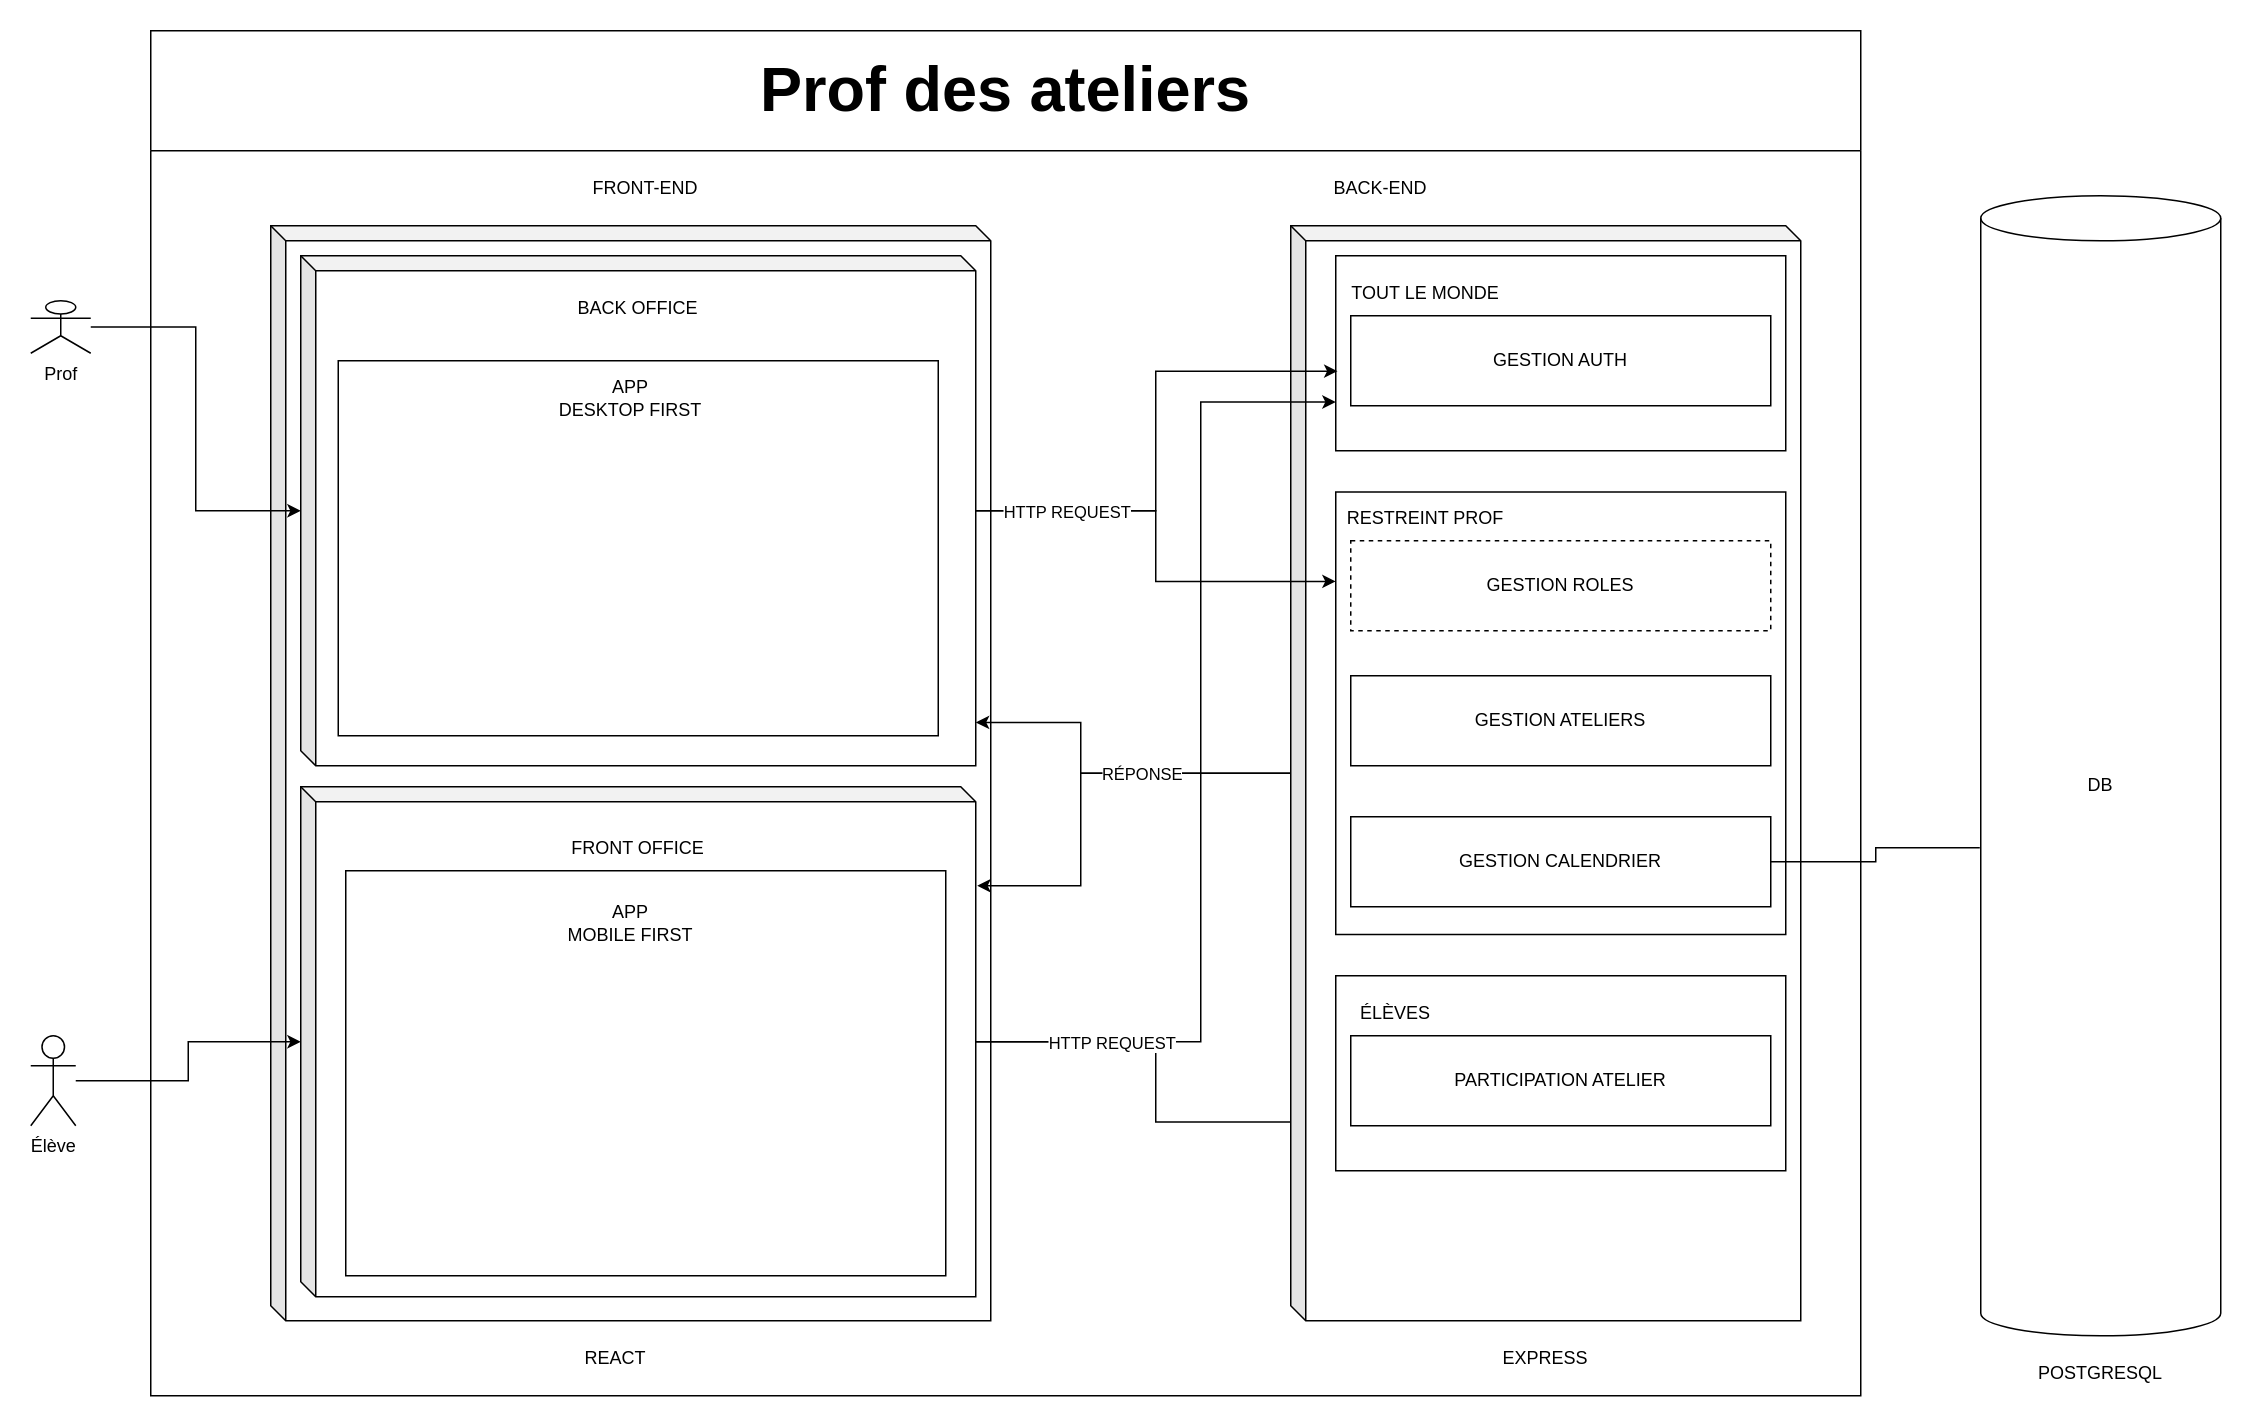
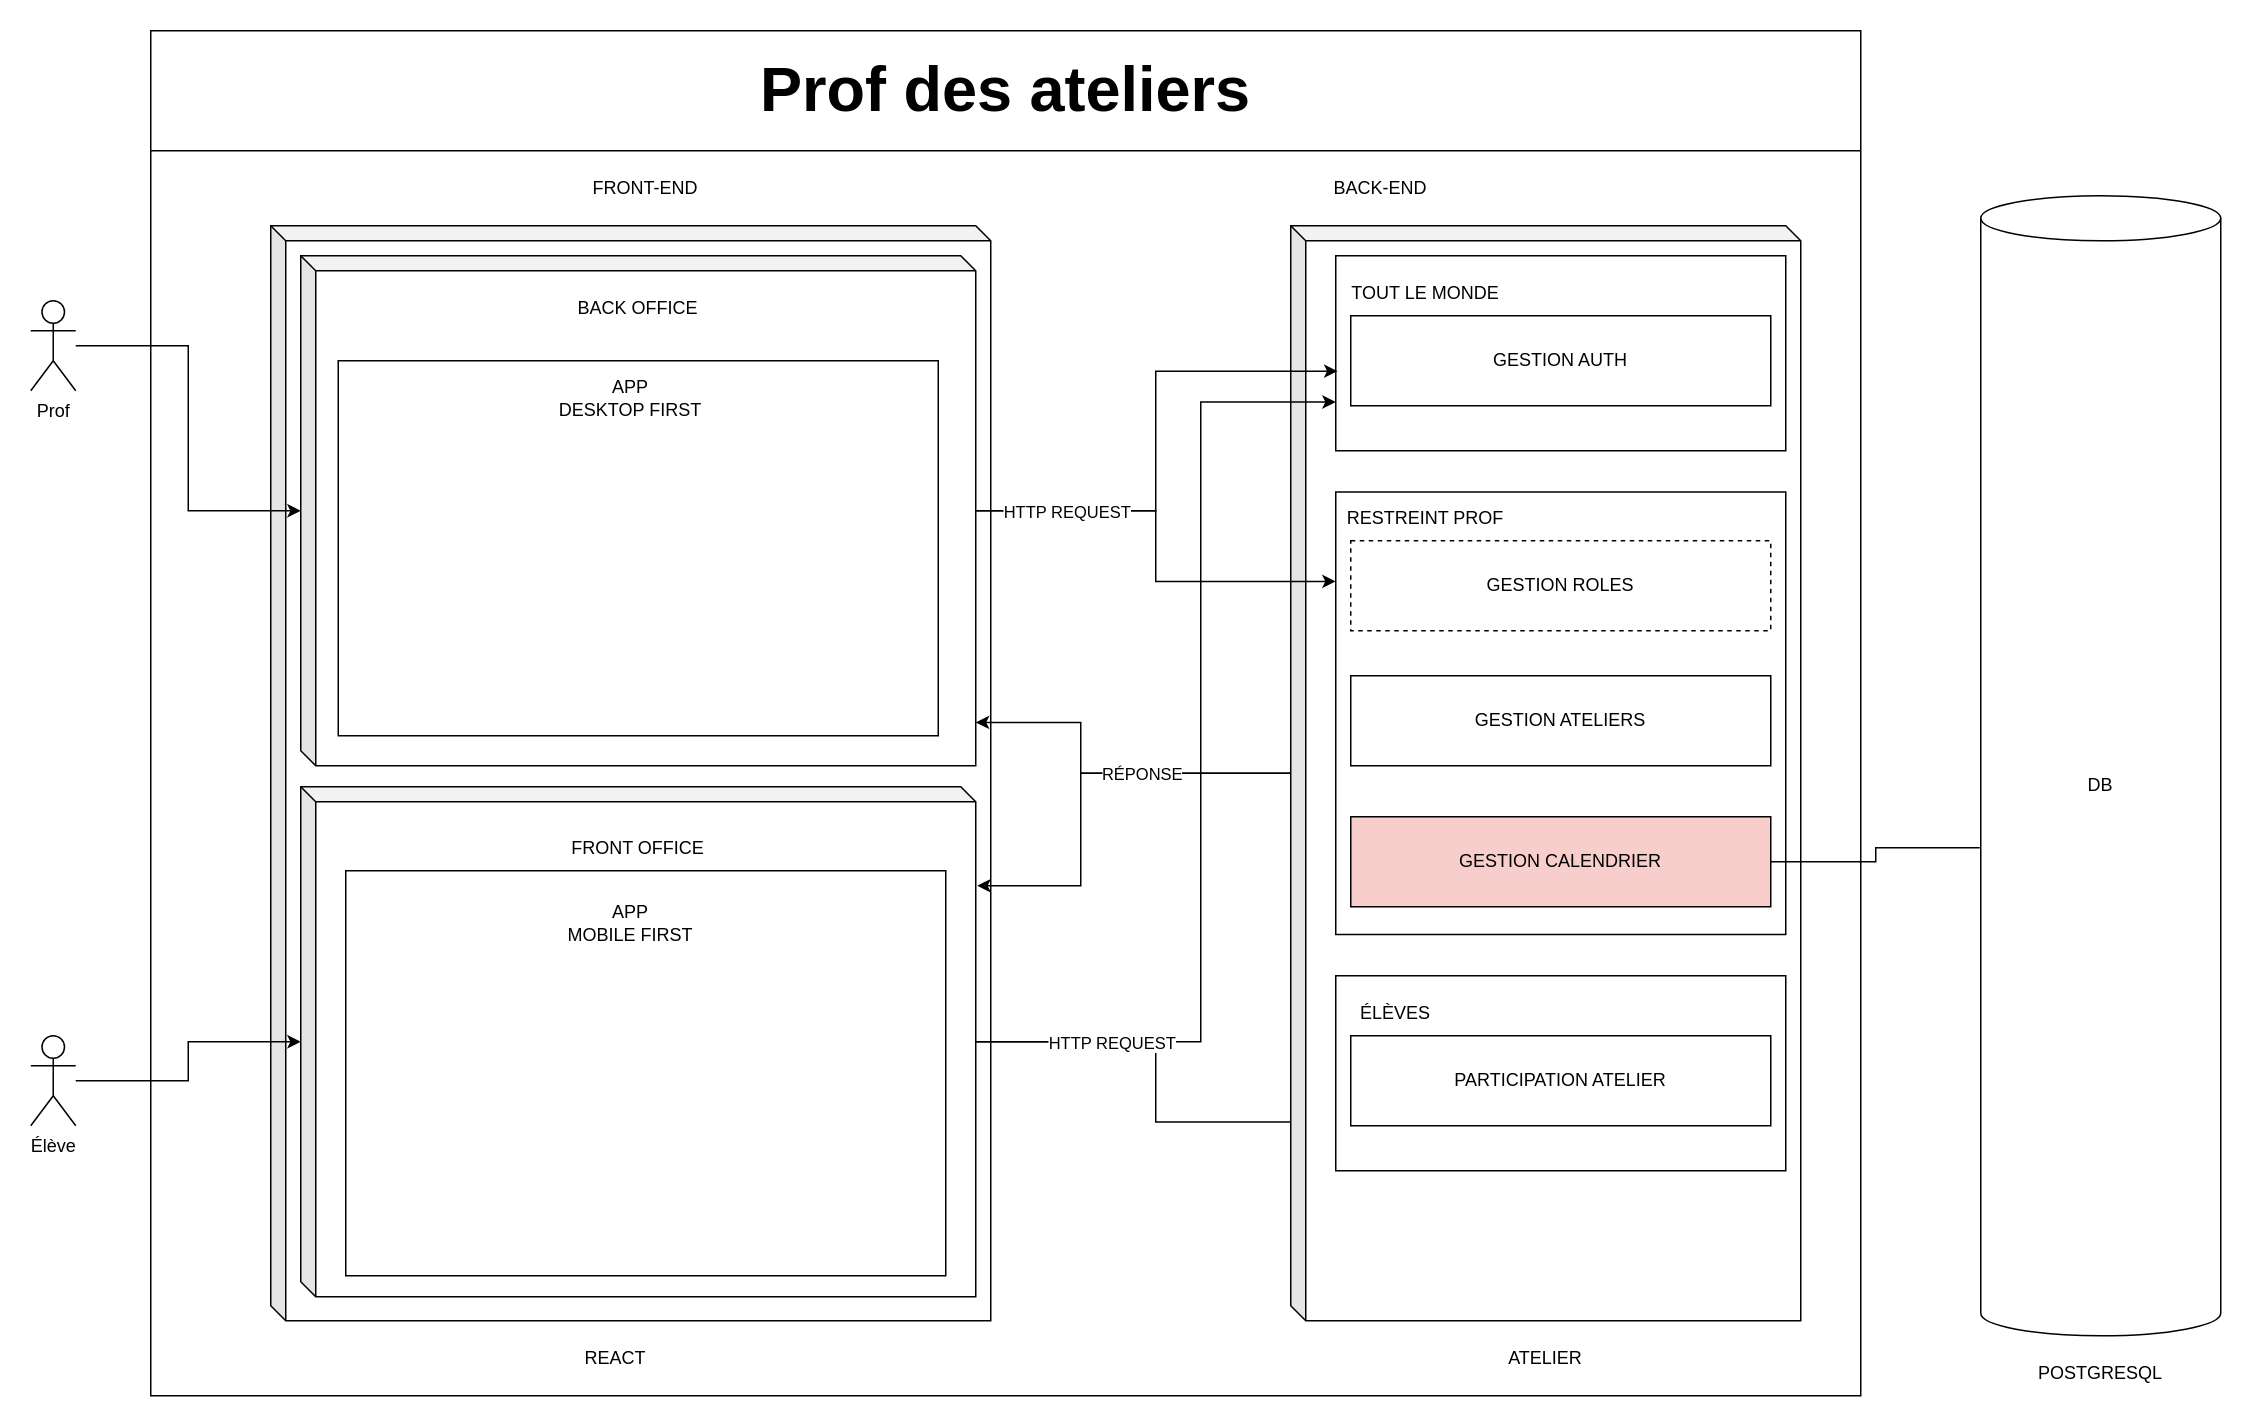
  <mxCell id="0" />
  <mxCell id="1" parent="0" />
  <mxCell id="2" value="&lt;font style=&quot;font-size: 42px;&quot;&gt;Prof des ateliers&lt;/font&gt;" style="swimlane;whiteSpace=wrap;html=1;startSize=80;" vertex="1" parent="1"><mxGeometry x="100" y="20" width="1140" height="910" as="geometry" /></mxCell>
  <mxCell id="3" value="" style="shape=cube;whiteSpace=wrap;html=1;boundedLbl=1;backgroundOutline=1;darkOpacity=0.05;darkOpacity2=0.1;size=10;" vertex="1" parent="2"><mxGeometry x="80" y="130" width="480" height="730" as="geometry" /></mxCell>
  <mxCell id="4" value="FRONT-END" style="text;html=1;strokeColor=none;fillColor=none;align=center;verticalAlign=middle;whiteSpace=wrap;rounded=0;" vertex="1" parent="2"><mxGeometry x="260" y="90" width="140" height="30" as="geometry" /></mxCell>
  <mxCell id="5" value="" style="shape=cube;whiteSpace=wrap;html=1;boundedLbl=1;backgroundOutline=1;darkOpacity=0.05;darkOpacity2=0.1;size=10;" vertex="1" parent="2"><mxGeometry x="100" y="150" width="450" height="340" as="geometry" /></mxCell>
  <mxCell id="6" value="BACK OFFICE" style="text;html=1;strokeColor=none;fillColor=none;align=center;verticalAlign=middle;whiteSpace=wrap;rounded=0;" vertex="1" parent="2"><mxGeometry x="275" y="170" width="100" height="30" as="geometry" /></mxCell>
  <mxCell id="7" style="edgeStyle=orthogonalEdgeStyle;rounded=0;orthogonalLoop=1;jettySize=auto;html=1;entryX=0;entryY=0.75;entryDx=0;entryDy=0;" edge="1" parent="2" source="8" target="31"><mxGeometry relative="1" as="geometry" /></mxCell>
  <mxCell id="8" value="" style="shape=cube;whiteSpace=wrap;html=1;boundedLbl=1;backgroundOutline=1;darkOpacity=0.05;darkOpacity2=0.1;size=10;" vertex="1" parent="2"><mxGeometry x="100" y="504" width="450" height="340" as="geometry" /></mxCell>
  <mxCell id="9" value="FRONT OFFICE" style="text;html=1;strokeColor=none;fillColor=none;align=center;verticalAlign=middle;whiteSpace=wrap;rounded=0;" vertex="1" parent="2"><mxGeometry x="275" y="530" width="100" height="30" as="geometry" /></mxCell>
  <mxCell id="10" value="" style="rounded=0;whiteSpace=wrap;html=1;" vertex="1" parent="2"><mxGeometry x="130" y="560" width="400" height="270" as="geometry" /></mxCell>
  <mxCell id="11" value="" style="rounded=0;whiteSpace=wrap;html=1;" vertex="1" parent="2"><mxGeometry x="125" y="220" width="400" height="250" as="geometry" /></mxCell>
  <mxCell id="12" value="" style="shape=cube;whiteSpace=wrap;html=1;boundedLbl=1;backgroundOutline=1;darkOpacity=0.05;darkOpacity2=0.1;size=10;" vertex="1" parent="2"><mxGeometry x="760" y="130" width="340" height="730" as="geometry" /></mxCell>
  <mxCell id="13" value="BACK-END" style="text;html=1;strokeColor=none;fillColor=none;align=center;verticalAlign=middle;whiteSpace=wrap;rounded=0;" vertex="1" parent="2"><mxGeometry x="750" y="90" width="140" height="30" as="geometry" /></mxCell>
  <mxCell id="14" value="REACT" style="text;html=1;strokeColor=none;fillColor=none;align=center;verticalAlign=middle;whiteSpace=wrap;rounded=0;" vertex="1" parent="2"><mxGeometry x="240" y="870" width="140" height="30" as="geometry" /></mxCell>
- <mxCell id="15" value="EXPRESS" style="text;html=1;strokeColor=none;fillColor=none;align=center;verticalAlign=middle;whiteSpace=wrap;rounded=0;" vertex="1" parent="2"><mxGeometry x="860" y="870" width="140" height="30" as="geometry" /></mxCell>
+ <mxCell id="15" value="ATELIER" style="text;html=1;strokeColor=none;fillColor=none;align=center;verticalAlign=middle;whiteSpace=wrap;rounded=0;" vertex="1" parent="2"><mxGeometry x="860" y="870" width="140" height="30" as="geometry" /></mxCell>
  <mxCell id="16" value="APP&lt;br&gt;DESKTOP FIRST" style="text;html=1;strokeColor=none;fillColor=none;align=center;verticalAlign=middle;whiteSpace=wrap;rounded=0;" vertex="1" parent="2"><mxGeometry x="250" y="230" width="140" height="30" as="geometry" /></mxCell>
  <mxCell id="17" value="APP&lt;br&gt;MOBILE FIRST" style="text;html=1;strokeColor=none;fillColor=none;align=center;verticalAlign=middle;whiteSpace=wrap;rounded=0;" vertex="1" parent="2"><mxGeometry x="250" y="580" width="140" height="30" as="geometry" /></mxCell>
  <mxCell id="18" value="" style="rounded=0;whiteSpace=wrap;html=1;" vertex="1" parent="2"><mxGeometry x="790" y="307.5" width="300" height="295" as="geometry" /></mxCell>
  <mxCell id="19" value="GESTION ROLES" style="rounded=0;whiteSpace=wrap;html=1;dashed=1;" vertex="1" parent="2"><mxGeometry x="800" y="340" width="280" height="60" as="geometry" /></mxCell>
  <mxCell id="20" value="GESTION ATELIERS" style="rounded=0;whiteSpace=wrap;html=1;" vertex="1" parent="2"><mxGeometry x="800" y="430" width="280" height="60" as="geometry" /></mxCell>
- <mxCell id="21" value="GESTION CALENDRIER" style="rounded=0;whiteSpace=wrap;html=1;" vertex="1" parent="2"><mxGeometry x="800" y="524" width="280" height="60" as="geometry" /></mxCell>
+ <mxCell id="21" value="GESTION CALENDRIER" style="rounded=0;whiteSpace=wrap;html=1;fillColor=#f8cecc;" vertex="1" parent="2"><mxGeometry x="800" y="524" width="280" height="60" as="geometry" /></mxCell>
  <mxCell id="22" value="RESTREINT PROF" style="text;html=1;strokeColor=none;fillColor=none;align=center;verticalAlign=middle;whiteSpace=wrap;rounded=0;" vertex="1" parent="2"><mxGeometry x="790" y="310" width="120" height="30" as="geometry" /></mxCell>
  <mxCell id="23" value="" style="rounded=0;whiteSpace=wrap;html=1;" vertex="1" parent="2"><mxGeometry x="790" y="150" width="300" height="130" as="geometry" /></mxCell>
  <mxCell id="24" value="GESTION AUTH" style="rounded=0;whiteSpace=wrap;html=1;" vertex="1" parent="2"><mxGeometry x="800" y="190" width="280" height="60" as="geometry" /></mxCell>
  <mxCell id="25" value="TOUT LE MONDE" style="text;html=1;strokeColor=none;fillColor=none;align=center;verticalAlign=middle;whiteSpace=wrap;rounded=0;" vertex="1" parent="2"><mxGeometry x="790" y="160" width="120" height="30" as="geometry" /></mxCell>
  <mxCell id="26" style="edgeStyle=orthogonalEdgeStyle;rounded=0;orthogonalLoop=1;jettySize=auto;html=1;entryX=0;entryY=0.202;entryDx=0;entryDy=0;entryPerimeter=0;" edge="1" parent="2" source="5" target="18"><mxGeometry relative="1" as="geometry" /></mxCell>
  <mxCell id="27" style="edgeStyle=orthogonalEdgeStyle;rounded=0;orthogonalLoop=1;jettySize=auto;html=1;entryX=0.004;entryY=0.592;entryDx=0;entryDy=0;entryPerimeter=0;" edge="1" parent="2" source="5" target="23"><mxGeometry relative="1" as="geometry" /></mxCell>
  <mxCell id="28" value="HTTP REQUEST" style="edgeLabel;html=1;align=center;verticalAlign=middle;resizable=0;points=[];" vertex="1" connectable="0" parent="27"><mxGeometry x="-0.575" y="-1" relative="1" as="geometry"><mxPoint x="-11" y="-1" as="offset" /></mxGeometry></mxCell>
  <mxCell id="29" style="edgeStyle=orthogonalEdgeStyle;rounded=0;orthogonalLoop=1;jettySize=auto;html=1;entryX=0;entryY=0.75;entryDx=0;entryDy=0;" edge="1" parent="2" source="8" target="23"><mxGeometry relative="1" as="geometry"><Array as="points"><mxPoint x="700" y="674" /><mxPoint x="700" y="247" /></Array></mxGeometry></mxCell>
  <mxCell id="30" value="HTTP REQUEST" style="edgeLabel;html=1;align=center;verticalAlign=middle;resizable=0;points=[];" vertex="1" connectable="0" parent="29"><mxGeometry x="-0.86" y="-1" relative="1" as="geometry"><mxPoint x="43" y="-1" as="offset" /></mxGeometry></mxCell>
  <mxCell id="31" value="" style="rounded=0;whiteSpace=wrap;html=1;" vertex="1" parent="2"><mxGeometry x="790" y="630" width="300" height="130" as="geometry" /></mxCell>
  <mxCell id="32" value="PARTICIPATION ATELIER" style="rounded=0;whiteSpace=wrap;html=1;" vertex="1" parent="2"><mxGeometry x="800" y="670" width="280" height="60" as="geometry" /></mxCell>
  <mxCell id="33" value="ÉLÈVES" style="text;html=1;strokeColor=none;fillColor=none;align=center;verticalAlign=middle;whiteSpace=wrap;rounded=0;" vertex="1" parent="2"><mxGeometry x="770" y="640" width="120" height="30" as="geometry" /></mxCell>
  <mxCell id="34" style="edgeStyle=orthogonalEdgeStyle;rounded=0;orthogonalLoop=1;jettySize=auto;html=1;entryX=1;entryY=0.915;entryDx=0;entryDy=0;entryPerimeter=0;" edge="1" parent="2" source="12" target="5"><mxGeometry relative="1" as="geometry"><Array as="points"><mxPoint x="620" y="495" /><mxPoint x="620" y="461" /></Array></mxGeometry></mxCell>
  <mxCell id="35" style="edgeStyle=orthogonalEdgeStyle;rounded=0;orthogonalLoop=1;jettySize=auto;html=1;" edge="1" parent="2" source="12"><mxGeometry relative="1" as="geometry"><mxPoint x="551" y="570" as="targetPoint" /><Array as="points"><mxPoint x="620" y="495" /><mxPoint x="620" y="570" /><mxPoint x="551" y="570" /></Array></mxGeometry></mxCell>
  <mxCell id="36" value="RÉPONSE" style="edgeLabel;html=1;align=center;verticalAlign=middle;resizable=0;points=[];" vertex="1" connectable="0" parent="35"><mxGeometry x="-0.15" y="-1" relative="1" as="geometry"><mxPoint x="21" y="1" as="offset" /></mxGeometry></mxCell>
  <mxCell id="37" style="edgeStyle=orthogonalEdgeStyle;rounded=0;orthogonalLoop=1;jettySize=auto;html=1;" edge="1" parent="1" source="38" target="8"><mxGeometry relative="1" as="geometry" /></mxCell>
  <mxCell id="38" value="Élève" style="shape=umlActor;verticalLabelPosition=bottom;verticalAlign=top;html=1;outlineConnect=0;" vertex="1" parent="1"><mxGeometry x="20" y="690" width="30" height="60" as="geometry" /></mxCell>
  <mxCell id="39" style="edgeStyle=orthogonalEdgeStyle;rounded=0;orthogonalLoop=1;jettySize=auto;html=1;" edge="1" parent="1" source="40" target="5"><mxGeometry relative="1" as="geometry" /></mxCell>
- <mxCell id="40" value="Prof" style="shape=umlActor;verticalLabelPosition=bottom;verticalAlign=top;html=1;outlineConnect=0;" vertex="1" parent="1"><mxGeometry x="20" y="200" width="40" height="35" as="geometry" /></mxCell>
+ <mxCell id="40" value="Prof" style="shape=umlActor;verticalLabelPosition=bottom;verticalAlign=top;html=1;outlineConnect=0;" vertex="1" parent="1"><mxGeometry x="20" y="200" width="30" height="60" as="geometry" /></mxCell>
  <mxCell id="41" value="DB" style="shape=cylinder3;whiteSpace=wrap;html=1;boundedLbl=1;backgroundOutline=1;size=15;" vertex="1" parent="1"><mxGeometry x="1320" y="130" width="160" height="760" as="geometry" /></mxCell>
  <mxCell id="42" value="POSTGRESQL" style="text;html=1;strokeColor=none;fillColor=none;align=center;verticalAlign=middle;whiteSpace=wrap;rounded=0;" vertex="1" parent="1"><mxGeometry x="1330" y="900" width="140" height="30" as="geometry" /></mxCell>
  <mxCell id="43" style="edgeStyle=orthogonalEdgeStyle;rounded=0;orthogonalLoop=1;jettySize=auto;html=1;entryX=-0.004;entryY=0.572;entryDx=0;entryDy=0;entryPerimeter=0;endArrow=none;" edge="1" parent="1" source="21" target="41"><mxGeometry relative="1" as="geometry" /></mxCell>
